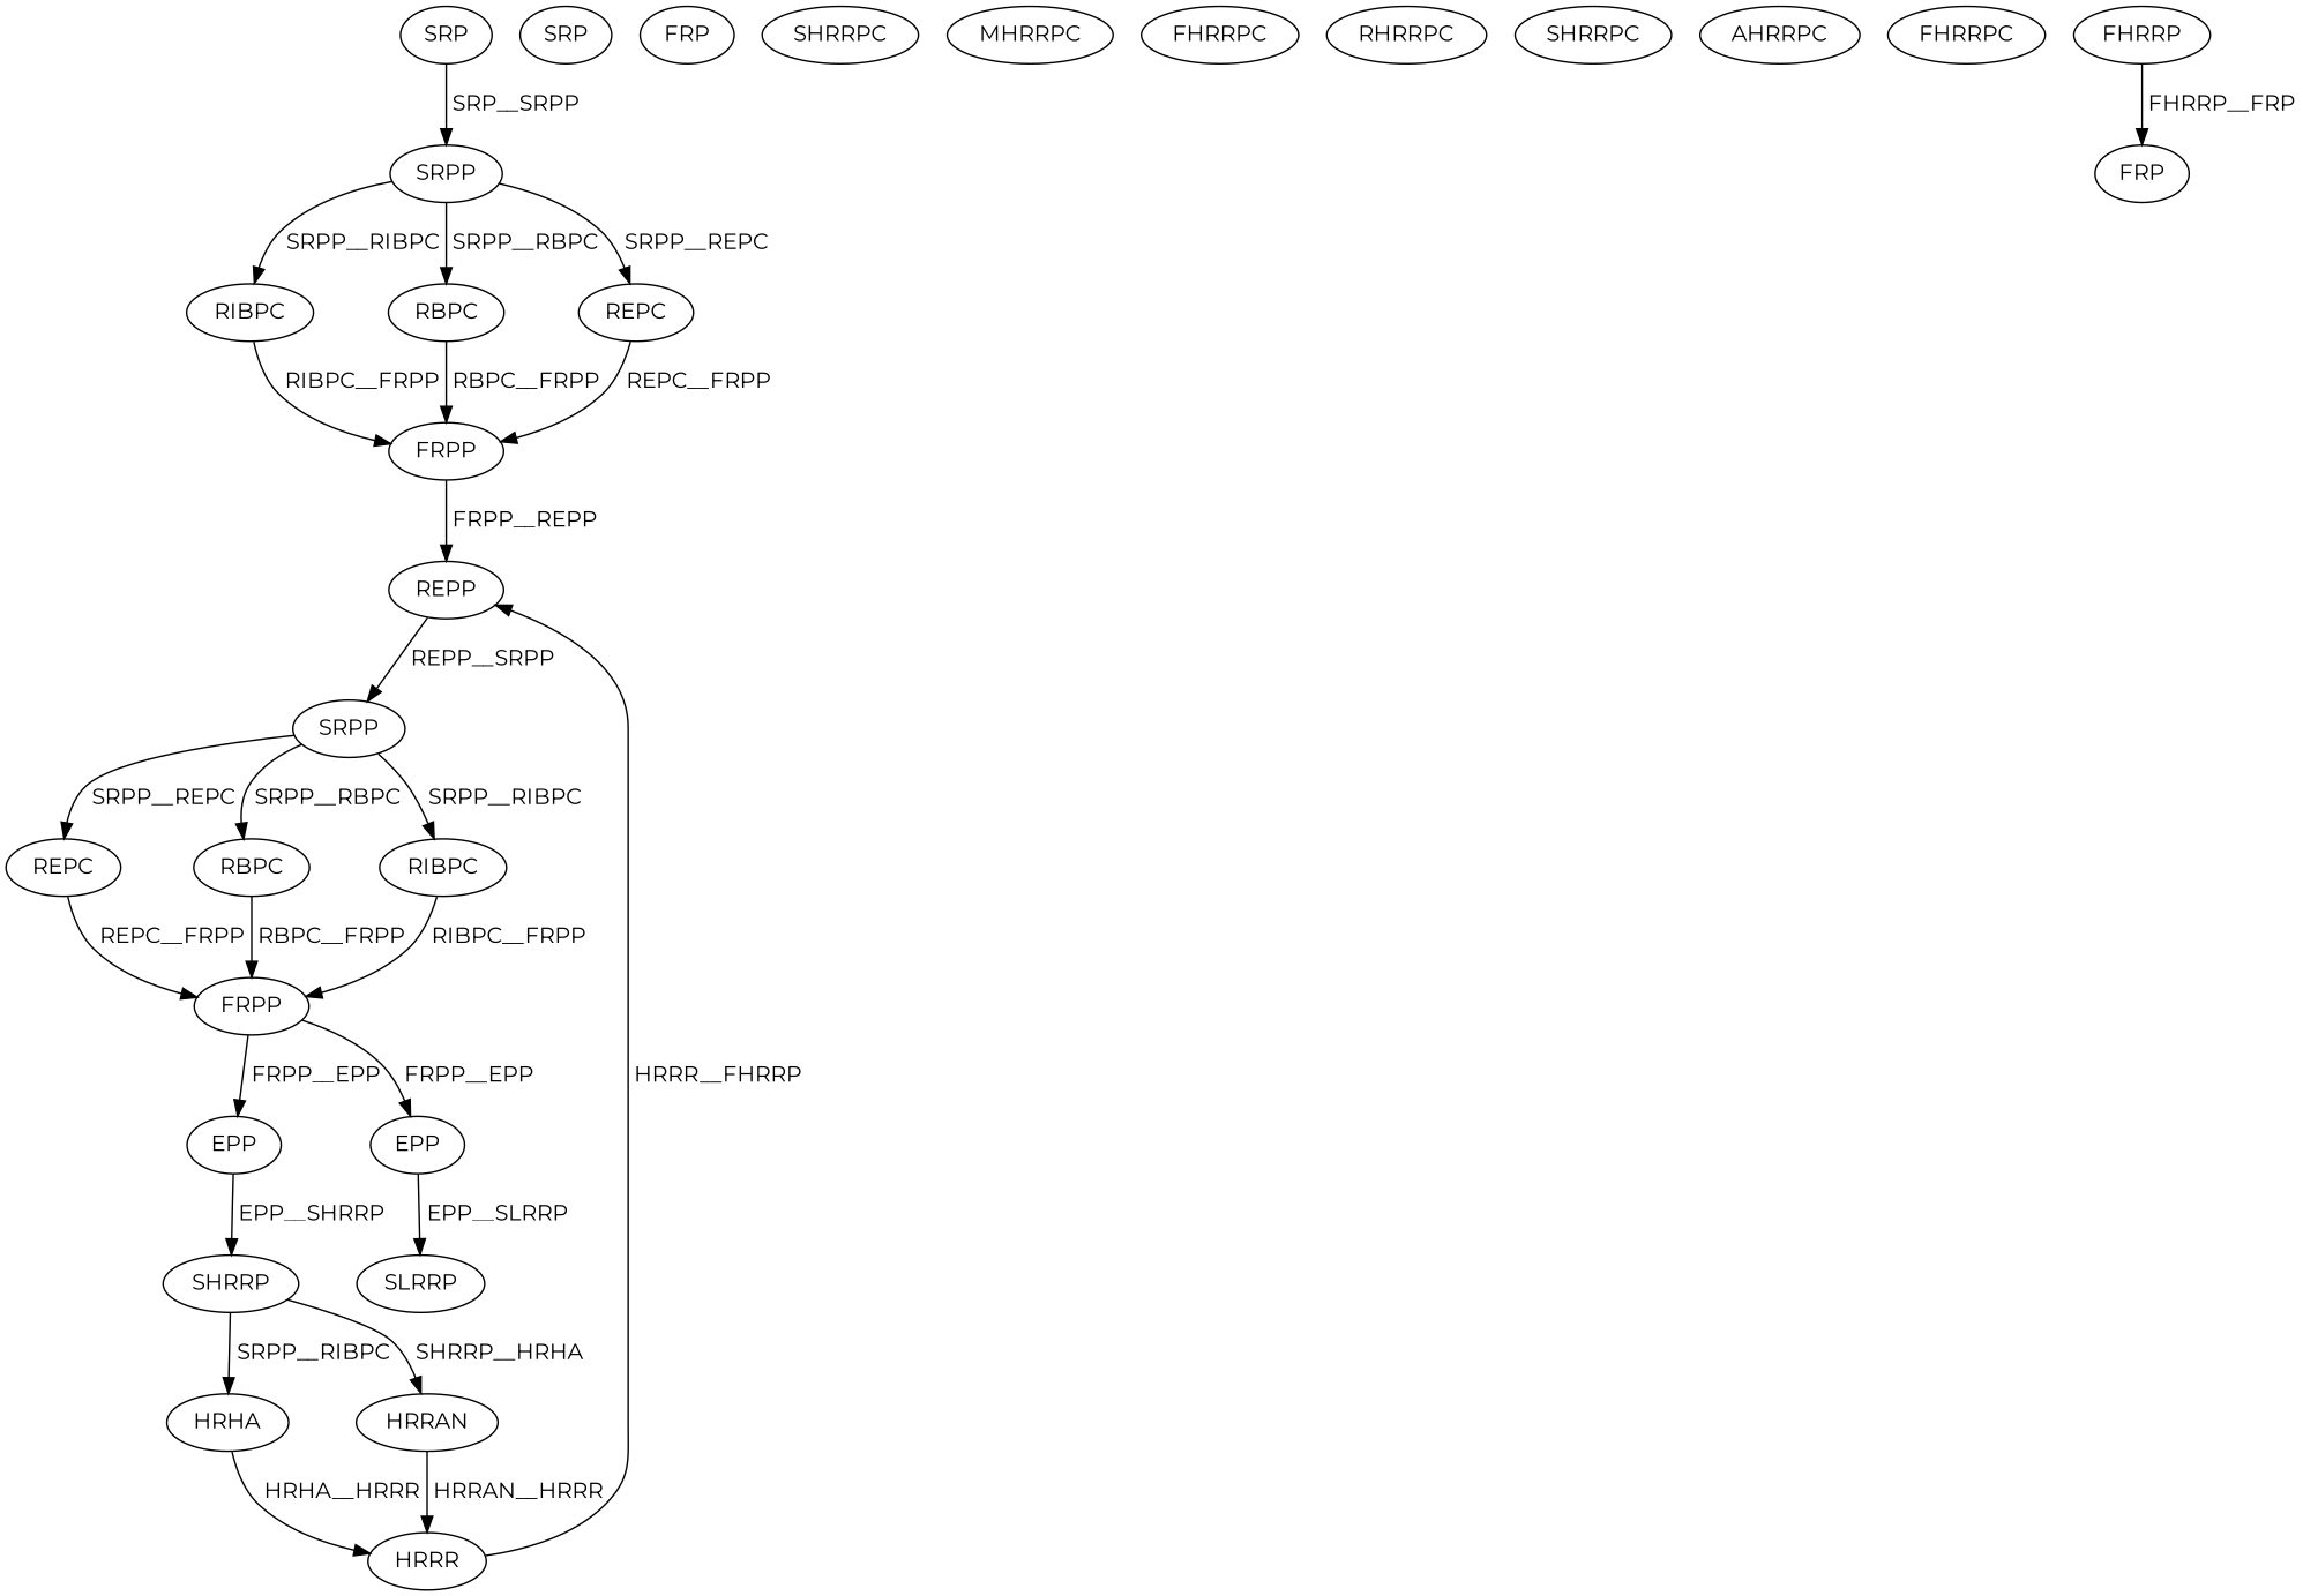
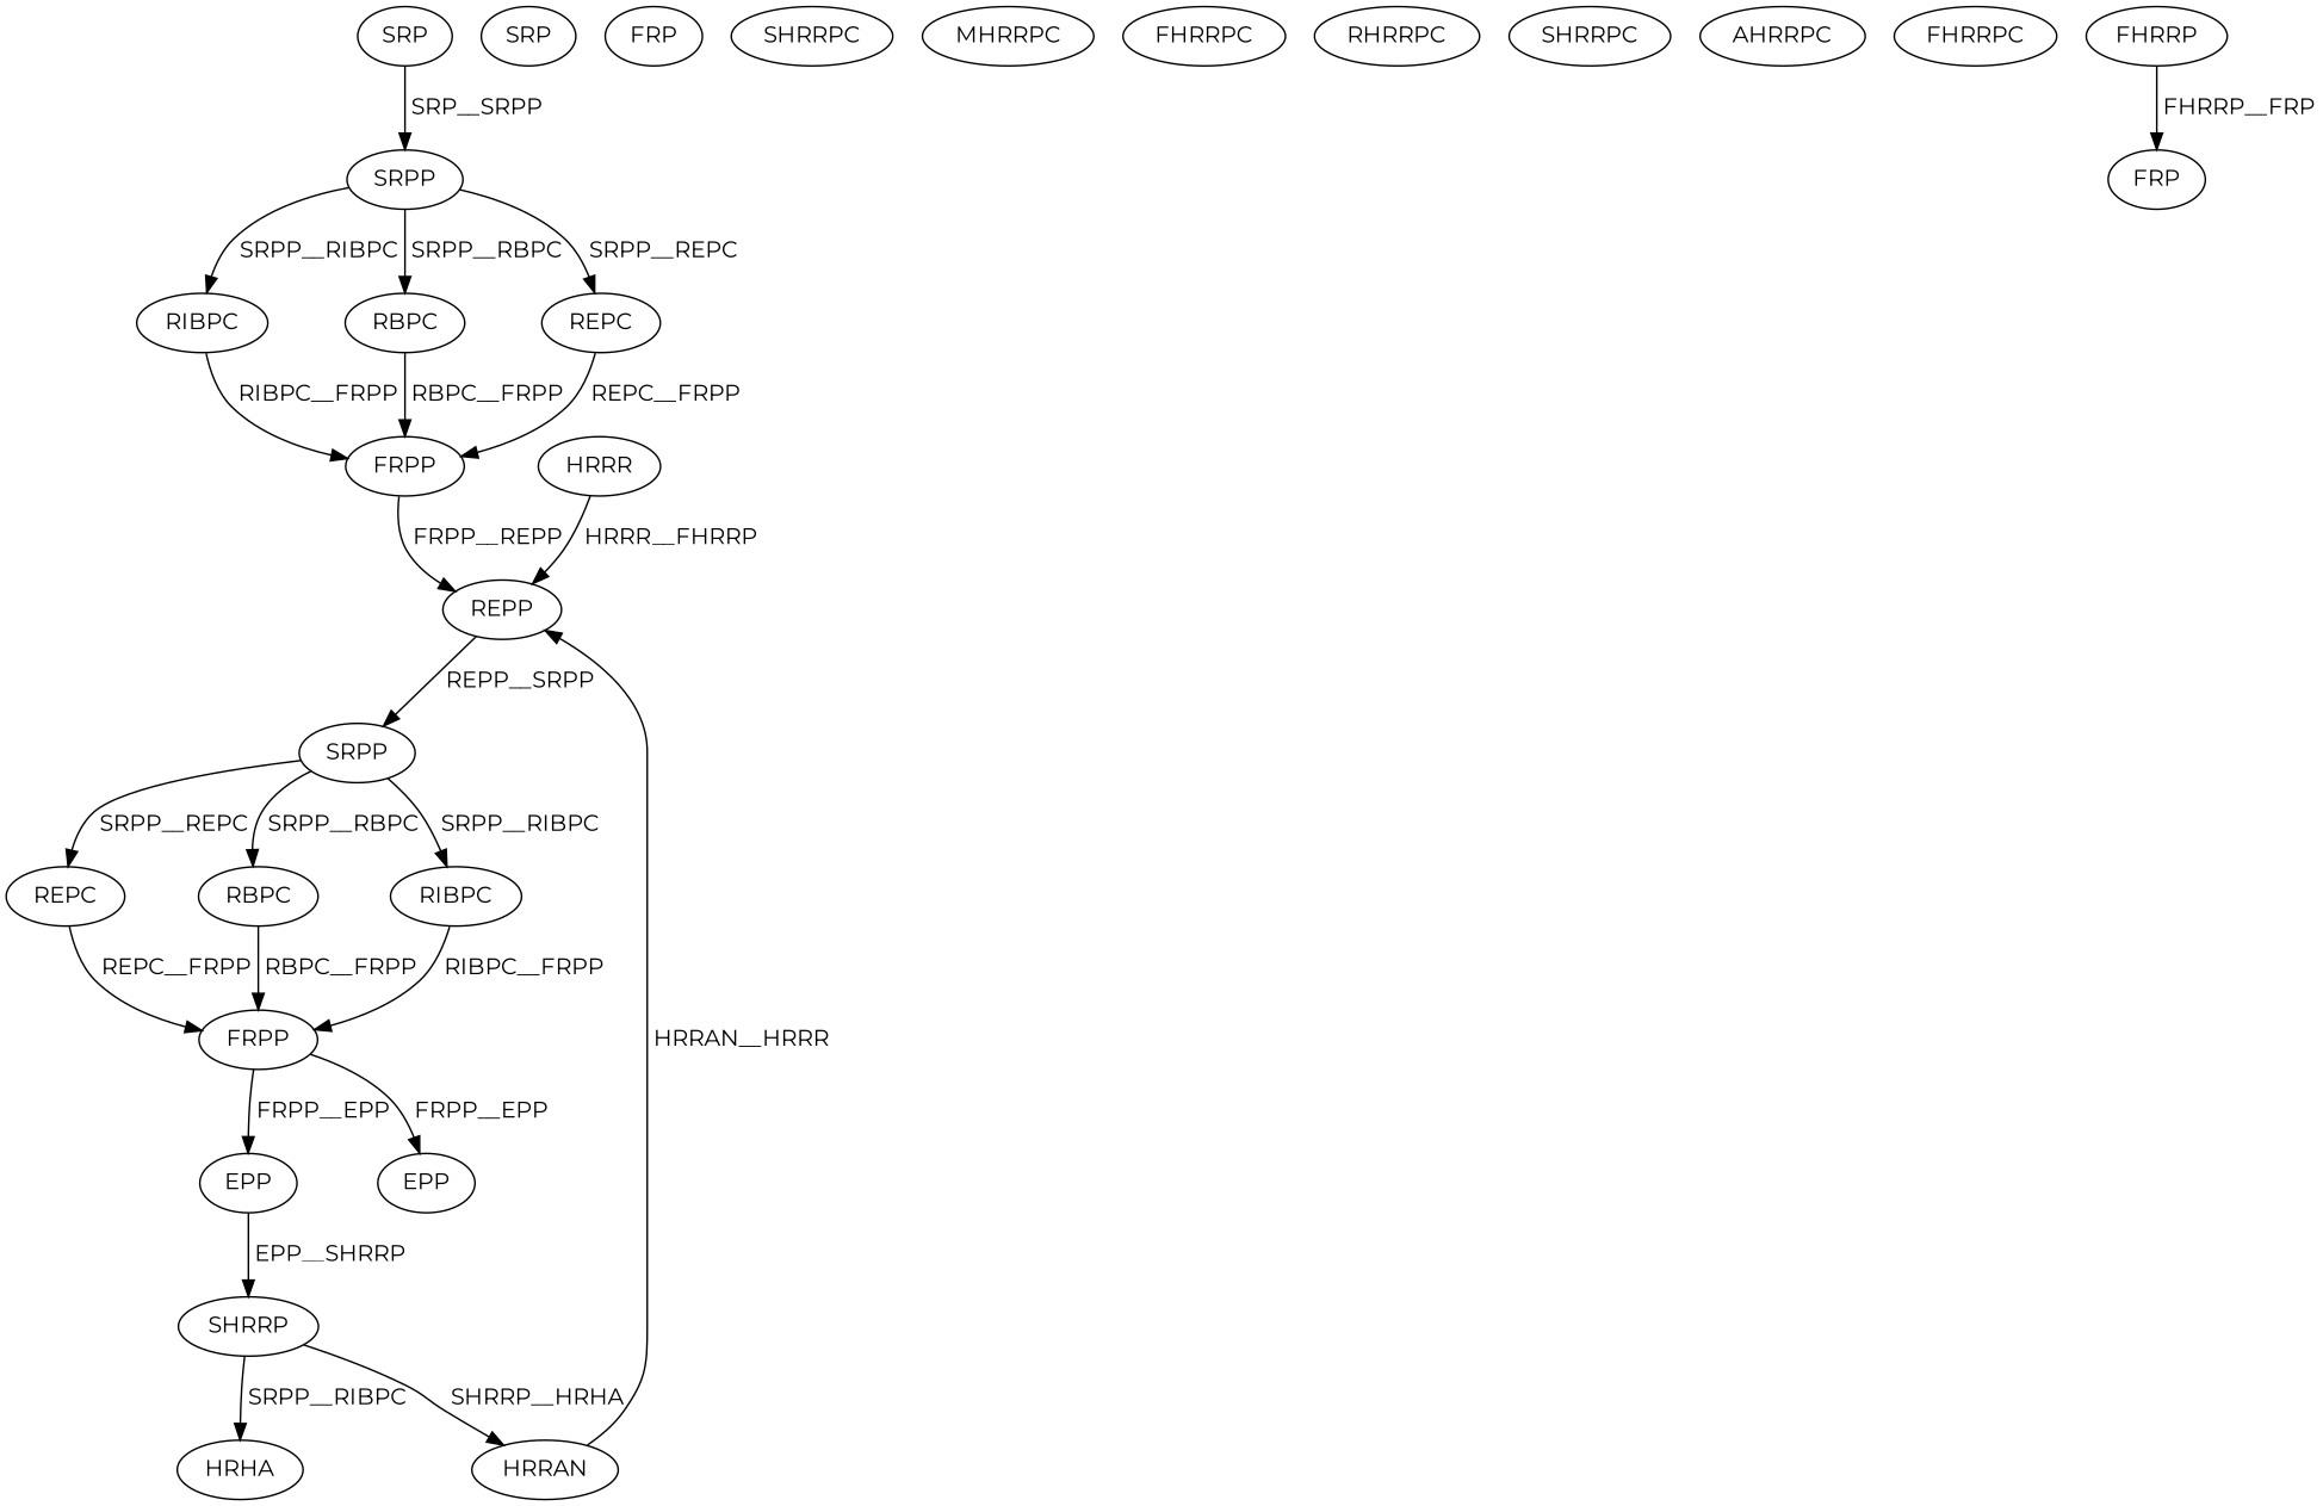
  digraph {
    fontname=Montserrat
    node [color=black fontcolor=black fontname=Montserrat]
    edge [color=black fontcolor=black fontname=Montserrat]
    n1 [label=SRP]
    n2 [label=SRPP]
    n3 [label=RIBPC]
    n4 [label=RBPC]
    n5 [label=REPC]
    n6 [label=FRPP]
    n7 [label=REPP]
    n8 [label=SRPP]
    n9 [label=REPC]
    n10 [label=RBPC]
    n11 [label=RIBPC]
    n12 [label=FRPP]
    n13 [label=EPP]
    n14 [label=EPP]
    n15 [label=SHRRP]
-   n16 [label=SLRRP]
    n17 [label=HRHA]
    n18 [label=HRRAN]
    n19 [label=HRRR]
    n20 [label=SRP]
    n21 [label=FRP]
    n22 [label=SHRRPC]
    n23 [label=MHRRPC]
    n24 [label=FHRRPC]
    n25 [label=RHRRPC]
    n26 [label=SHRRPC]
    n27 [label=AHRRPC]
    n28 [label=FHRRPC]
    n29 [label=FHRRP]
    n30 [label=FRP]
    n1 -> n2 [label=" SRP__SRPP"]
    n2 -> n3 [label=" SRPP__RIBPC"]
    n2 -> n4 [label=" SRPP__RBPC"]
    n2 -> n5 [label=" SRPP__REPC"]
    n3 -> n6 [label=" RIBPC__FRPP"]
    n4 -> n6 [label=" RBPC__FRPP"]
    n5 -> n6 [label=" REPC__FRPP"]
    n6 -> n7 [label=" FRPP__REPP"]
    n7 -> n8 [label=" REPP__SRPP"]
    n8 -> n9 [label=" SRPP__REPC"]
    n8 -> n10 [label=" SRPP__RBPC"]
    n8 -> n11 [label=" SRPP__RIBPC"]
    n9 -> n12 [label=" REPC__FRPP"]
    n10 -> n12 [label=" RBPC__FRPP"]
    n11 -> n12 [label=" RIBPC__FRPP"]
    n12 -> n13 [label=" FRPP__EPP"]
    n12 -> n14 [label=" FRPP__EPP"]
    n13 -> n15 [label=" EPP__SHRRP"]
-   n14 -> n16 [label=" EPP__SLRRP"]
    n15 -> n17 [label=" SRPP__RIBPC"]
    n15 -> n18 [label=" SHRRP__HRHA"]
-   n17 -> n19 [label=" HRHA__HRRR"]
-   n18 -> n19 [label=" HRRAN__HRRR"]
+   n18 -> n7 [label=" HRRAN__HRRR"]
    n19 -> n7 [label=" HRRR__FHRRP"]
    n29 -> n30 [label=" FHRRP__FRP"]
  }
